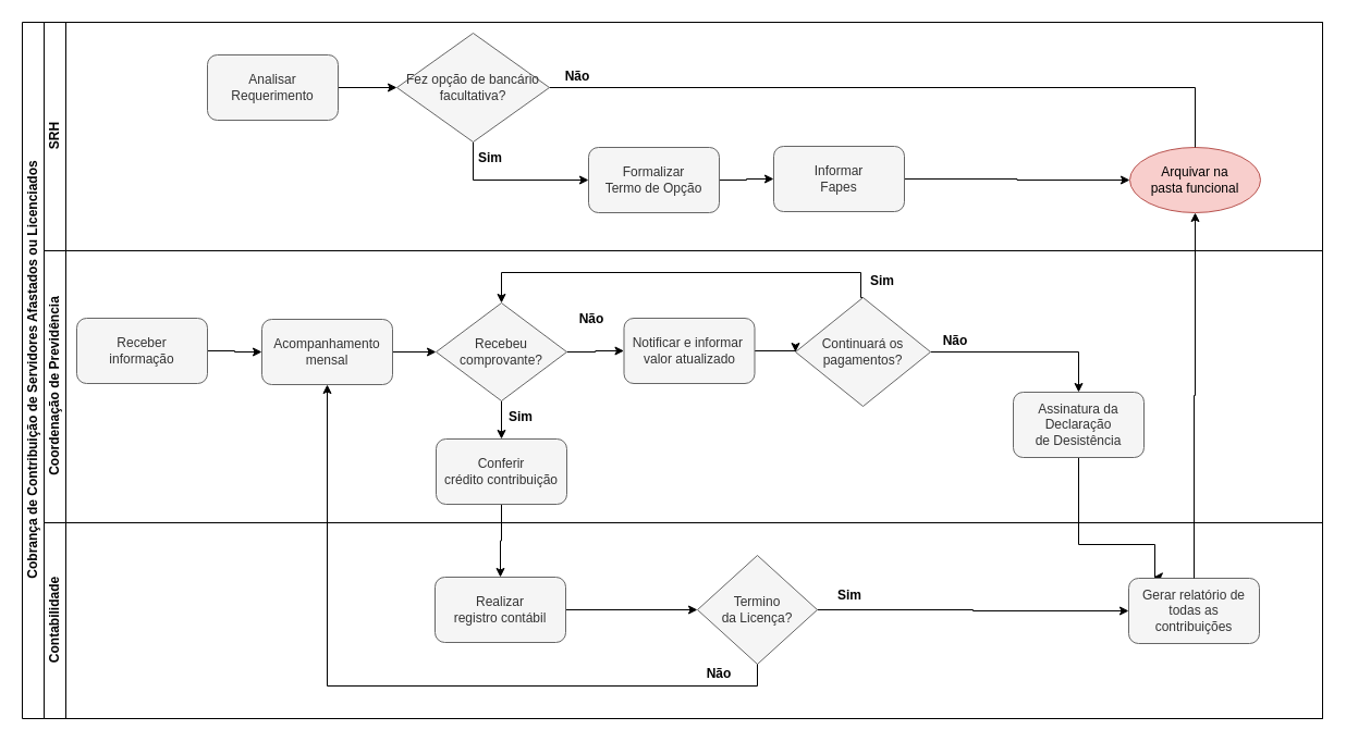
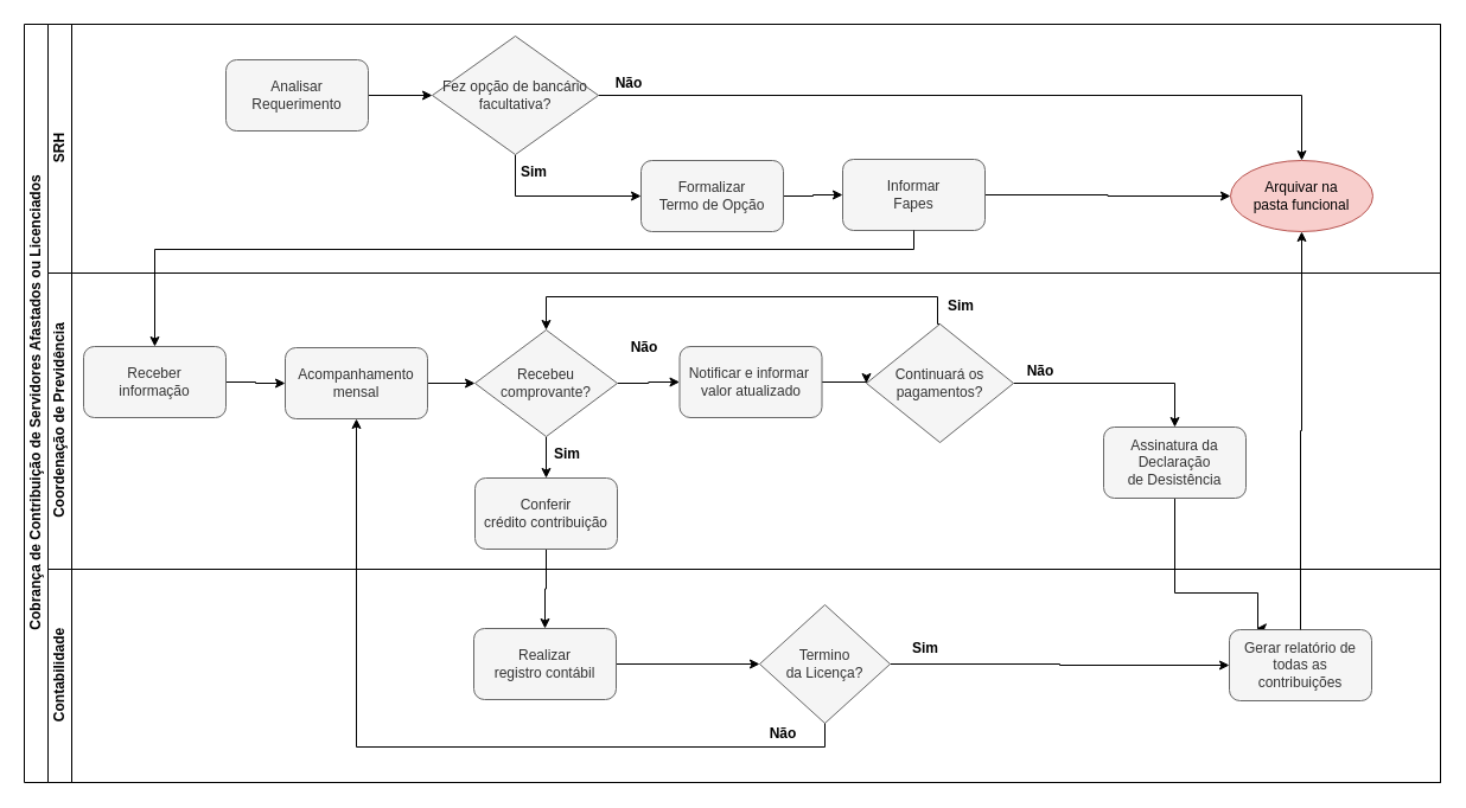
  <mxCell id="0" />
  <mxCell id="1" parent="0" />
  <mxCell id="2" value="Cobrança de Contribuição de Servidores Afastados ou Licenciados" style="swimlane;childLayout=stackLayout;resizeParent=1;resizeParentMax=0;horizontal=0;startSize=20;horizontalStack=0;html=1;" parent="1" vertex="1"><mxGeometry y="20" width="1194" height="640" as="geometry" x="20" /></mxCell>
  <mxCell id="3" value="SRH" style="swimlane;startSize=20;horizontal=0;html=1;" parent="2" vertex="1"><mxGeometry x="20" width="1174" height="210" as="geometry" /></mxCell>
  <mxCell id="4" value="" style="edgeStyle=orthogonalEdgeStyle;rounded=0;orthogonalLoop=1;jettySize=auto;html=1;exitX=1;exitY=0.5;exitDx=0;exitDy=0;entryX=0;entryY=0.5;entryDx=0;entryDy=0;" parent="3" source="14" target="15" edge="1"><mxGeometry relative="1" as="geometry"><mxPoint x="614" y="145.0" as="sourcePoint" /><mxPoint x="674" y="145.0" as="targetPoint" /></mxGeometry></mxCell>
  <mxCell id="5" style="edgeStyle=orthogonalEdgeStyle;rounded=0;orthogonalLoop=1;jettySize=auto;html=1;exitX=1;exitY=0.5;exitDx=0;exitDy=0;" parent="3" source="15" target="6" edge="1"><mxGeometry relative="1" as="geometry"><mxPoint x="794" y="145.0" as="sourcePoint" /></mxGeometry></mxCell>
  <mxCell id="6" value="Arquivar na &lt;br&gt;pasta funcional" style="ellipse;whiteSpace=wrap;html=1;fillColor=#f8cecc;strokeColor=#b85450;" parent="3" vertex="1"><mxGeometry x="997" y="115" width="120" height="60" as="geometry" /></mxCell>
  <mxCell id="7" style="edgeStyle=orthogonalEdgeStyle;rounded=0;orthogonalLoop=1;jettySize=auto;html=1;entryX=0;entryY=0.5;entryDx=0;entryDy=0;exitX=0.5;exitY=1;exitDx=0;exitDy=0;" parent="3" source="9" target="14" edge="1"><mxGeometry relative="1" as="geometry"><Array as="points"><mxPoint x="394" y="145" /></Array><mxPoint x="494" y="145.0" as="targetPoint" /></mxGeometry></mxCell>
- <mxCell id="8" style="edgeStyle=orthogonalEdgeStyle;rounded=0;orthogonalLoop=1;jettySize=auto;html=1;entryX=0.5;entryY=0;entryDx=0;entryDy=0;endArrow=none;" parent="3" source="9" target="6" edge="1"><mxGeometry relative="1" as="geometry" /></mxCell>
+ <mxCell id="8" style="edgeStyle=orthogonalEdgeStyle;rounded=0;orthogonalLoop=1;jettySize=auto;html=1;entryX=0.5;entryY=0;entryDx=0;entryDy=0;" parent="3" source="9" target="6" edge="1"><mxGeometry relative="1" as="geometry" /></mxCell>
  <mxCell id="9" value="Fez opção de bancário &lt;br&gt;facultativa?" style="rhombus;whiteSpace=wrap;html=1;fillColor=#f5f5f5;fontColor=#333333;strokeColor=#666666;" parent="3" vertex="1"><mxGeometry x="324" y="10" width="140" height="100" as="geometry" /></mxCell>
  <mxCell id="10" value="Sim" style="text;html=1;strokeColor=none;fillColor=none;align=center;verticalAlign=middle;whiteSpace=wrap;rounded=0;fontStyle=1" parent="3" vertex="1"><mxGeometry x="380" y="110" width="60" height="30" as="geometry" /></mxCell>
  <mxCell id="11" value="Não" style="text;html=1;strokeColor=none;fillColor=none;align=center;verticalAlign=middle;whiteSpace=wrap;rounded=0;fontStyle=1" parent="3" vertex="1"><mxGeometry x="460" y="35" width="60" height="30" as="geometry" /></mxCell>
  <mxCell id="12" style="edgeStyle=orthogonalEdgeStyle;rounded=0;orthogonalLoop=1;jettySize=auto;html=1;exitX=1;exitY=0.5;exitDx=0;exitDy=0;" parent="3" source="13" target="9" edge="1"><mxGeometry relative="1" as="geometry"><mxPoint x="270.0" y="60.0" as="sourcePoint" /></mxGeometry></mxCell>
  <mxCell id="13" value="Analisar Requerimento" style="rounded=1;whiteSpace=wrap;html=1;strokeWidth=1;fillColor=#f5f5f5;fontColor=#333333;strokeColor=#666666;" vertex="1" parent="3"><mxGeometry x="150" y="30" width="120" height="60" as="geometry" /></mxCell>
  <mxCell id="14" value="Formalizar&lt;br style=&quot;border-color: var(--border-color);&quot;&gt;Termo de Opção" style="rounded=1;whiteSpace=wrap;html=1;strokeWidth=1;fillColor=#f5f5f5;fontColor=#333333;strokeColor=#666666;" vertex="1" parent="3"><mxGeometry x="500" y="115" width="120" height="60" as="geometry" /></mxCell>
  <mxCell id="15" value="Informar&lt;br style=&quot;border-color: var(--border-color);&quot;&gt;Fapes" style="rounded=1;whiteSpace=wrap;html=1;strokeWidth=1;fillColor=#f5f5f5;fontColor=#333333;strokeColor=#666666;" vertex="1" parent="3"><mxGeometry x="670" y="114" width="120" height="60" as="geometry" /></mxCell>
  <mxCell id="16" style="edgeStyle=orthogonalEdgeStyle;rounded=0;orthogonalLoop=1;jettySize=auto;html=1;entryX=0.5;entryY=0;entryDx=0;entryDy=0;exitX=0.5;exitY=1;exitDx=0;exitDy=0;" parent="2" source="36" target="44" edge="1"><mxGeometry relative="1" as="geometry"><mxPoint x="440.0" y="450" as="sourcePoint" /><mxPoint x="440.0" y="510" as="targetPoint" /></mxGeometry></mxCell>
  <mxCell id="17" style="rounded=0;orthogonalLoop=1;jettySize=auto;html=1;exitX=0.5;exitY=1;exitDx=0;exitDy=0;edgeStyle=orthogonalEdgeStyle;entryX=0.191;entryY=-0.018;entryDx=0;entryDy=0;entryPerimeter=0;" parent="2" source="35" target="43" edge="1"><mxGeometry relative="1" as="geometry"><Array as="points"><mxPoint x="970" y="480" /><mxPoint x="1040" y="480" /><mxPoint x="1040" y="510" /></Array><mxPoint x="975.5" y="397.5" as="sourcePoint" /><mxPoint x="1022.523" y="518.855" as="targetPoint" /></mxGeometry></mxCell>
  <mxCell id="18" value="Coordenação de Previdência" style="swimlane;startSize=20;horizontal=0;html=1;" parent="2" vertex="1"><mxGeometry x="20" y="210" width="1174" height="250" as="geometry"><mxRectangle x="20" y="240" width="460" height="30" as="alternateBounds" /></mxGeometry></mxCell>
  <mxCell id="19" style="edgeStyle=orthogonalEdgeStyle;rounded=0;orthogonalLoop=1;jettySize=auto;html=1;exitX=1;exitY=0.5;exitDx=0;exitDy=0;" parent="18" source="33" target="22" edge="1"><mxGeometry relative="1" as="geometry"><mxPoint x="320.0" y="93" as="sourcePoint" /></mxGeometry></mxCell>
  <mxCell id="20" style="edgeStyle=orthogonalEdgeStyle;rounded=0;orthogonalLoop=1;jettySize=auto;html=1;entryX=0.5;entryY=0;entryDx=0;entryDy=0;" parent="18" source="22" target="36" edge="1"><mxGeometry relative="1" as="geometry"><mxPoint x="420.0" y="180" as="targetPoint" /></mxGeometry></mxCell>
  <mxCell id="21" style="edgeStyle=orthogonalEdgeStyle;rounded=0;orthogonalLoop=1;jettySize=auto;html=1;entryX=0;entryY=0.5;entryDx=0;entryDy=0;" parent="18" source="22" target="34" edge="1"><mxGeometry relative="1" as="geometry"><mxPoint x="532.5" y="92.471" as="targetPoint" /></mxGeometry></mxCell>
  <mxCell id="22" value="Recebeu comprovante?" style="rhombus;whiteSpace=wrap;html=1;fillColor=#f5f5f5;fontColor=#333333;strokeColor=#666666;" parent="18" vertex="1"><mxGeometry x="360" y="48" width="120" height="90" as="geometry" /></mxCell>
  <mxCell id="23" value="Sim" style="text;html=1;strokeColor=none;fillColor=none;align=center;verticalAlign=middle;whiteSpace=wrap;rounded=0;fontStyle=1" parent="18" vertex="1"><mxGeometry x="407.5" y="138" width="60" height="30" as="geometry" /></mxCell>
  <mxCell id="24" value="Não" style="text;html=1;strokeColor=none;fillColor=none;align=center;verticalAlign=middle;whiteSpace=wrap;rounded=0;fontStyle=1" parent="18" vertex="1"><mxGeometry x="472.5" y="48" width="60" height="30" as="geometry" /></mxCell>
  <mxCell id="25" style="edgeStyle=orthogonalEdgeStyle;rounded=0;orthogonalLoop=1;jettySize=auto;html=1;exitX=1;exitY=0.5;exitDx=0;exitDy=0;entryX=0;entryY=0.5;entryDx=0;entryDy=0;" parent="18" source="32" target="33" edge="1"><mxGeometry relative="1" as="geometry"><mxPoint x="150.0" y="93" as="sourcePoint" /><mxPoint x="200.0" y="93.059" as="targetPoint" /></mxGeometry></mxCell>
  <mxCell id="26" style="edgeStyle=orthogonalEdgeStyle;rounded=0;orthogonalLoop=1;jettySize=auto;html=1;entryX=0.5;entryY=0;entryDx=0;entryDy=0;" parent="18" source="28" target="35" edge="1"><mxGeometry relative="1" as="geometry"><mxPoint x="955.5" y="117.5" as="targetPoint" /></mxGeometry></mxCell>
  <mxCell id="27" style="edgeStyle=orthogonalEdgeStyle;rounded=0;orthogonalLoop=1;jettySize=auto;html=1;entryX=0.5;entryY=0;entryDx=0;entryDy=0;exitX=0.5;exitY=0;exitDx=0;exitDy=0;" parent="18" source="28" target="22" edge="1"><mxGeometry relative="1" as="geometry"><Array as="points"><mxPoint x="750" y="43" /><mxPoint x="750" y="20" /><mxPoint x="420" y="20" /></Array></mxGeometry></mxCell>
  <mxCell id="28" value="Continuará os&lt;br&gt;pagamentos?" style="rhombus;whiteSpace=wrap;html=1;fillColor=#f5f5f5;strokeColor=#666666;fontColor=#333333;" parent="18" vertex="1"><mxGeometry x="690" y="43" width="124" height="100" as="geometry" /></mxCell>
  <mxCell id="29" style="edgeStyle=orthogonalEdgeStyle;rounded=0;orthogonalLoop=1;jettySize=auto;html=1;entryX=0;entryY=0.5;entryDx=0;entryDy=0;exitX=1;exitY=0.5;exitDx=0;exitDy=0;" parent="18" source="34" target="28" edge="1"><mxGeometry relative="1" as="geometry"><mxPoint x="650" y="93" as="sourcePoint" /></mxGeometry></mxCell>
  <mxCell id="30" value="Não" style="text;html=1;strokeColor=none;fillColor=none;align=center;verticalAlign=middle;whiteSpace=wrap;rounded=0;fontStyle=1" parent="18" vertex="1"><mxGeometry x="807" y="68" width="60" height="30" as="geometry" /></mxCell>
  <mxCell id="31" value="Sim" style="text;html=1;strokeColor=none;fillColor=none;align=center;verticalAlign=middle;whiteSpace=wrap;rounded=0;fontStyle=1" parent="18" vertex="1"><mxGeometry x="740" y="13" width="60" height="30" as="geometry" /></mxCell>
  <mxCell id="32" value="Receber&lt;br style=&quot;border-color: var(--border-color);&quot;&gt;informação" style="rounded=1;whiteSpace=wrap;html=1;strokeWidth=1;fillColor=#f5f5f5;fontColor=#333333;strokeColor=#666666;" vertex="1" parent="18"><mxGeometry x="30" y="62" width="120" height="60" as="geometry" /></mxCell>
  <mxCell id="33" value="Acompanhamento&lt;br style=&quot;border-color: var(--border-color);&quot;&gt;mensal" style="rounded=1;whiteSpace=wrap;html=1;strokeWidth=1;fillColor=#f5f5f5;fontColor=#333333;strokeColor=#666666;" vertex="1" parent="18"><mxGeometry x="200" y="63" width="120" height="60" as="geometry" /></mxCell>
  <mxCell id="34" value="Notificar e informar&amp;nbsp;&lt;br style=&quot;border-color: var(--border-color);&quot;&gt;valor atualizado" style="rounded=1;whiteSpace=wrap;html=1;strokeWidth=1;fillColor=#f5f5f5;fontColor=#333333;strokeColor=#666666;" vertex="1" parent="18"><mxGeometry x="532.5" y="62" width="120" height="60" as="geometry" /></mxCell>
  <mxCell id="35" value="Assinatura da&lt;br style=&quot;border-color: var(--border-color);&quot;&gt;Declaração&lt;br style=&quot;border-color: var(--border-color);&quot;&gt;de Desistência" style="rounded=1;whiteSpace=wrap;html=1;strokeWidth=1;fillColor=#f5f5f5;fontColor=#333333;strokeColor=#666666;" vertex="1" parent="18"><mxGeometry x="890" y="130" width="120" height="60" as="geometry" /></mxCell>
  <mxCell id="36" value="Conferir&lt;br style=&quot;border-color: var(--border-color);&quot;&gt;crédito contribuição" style="rounded=1;whiteSpace=wrap;html=1;strokeWidth=1;fillColor=#f5f5f5;fontColor=#333333;strokeColor=#666666;" vertex="1" parent="18"><mxGeometry x="360" y="173" width="120" height="60" as="geometry" /></mxCell>
  <mxCell id="37" value="Contabilidade" style="swimlane;startSize=20;horizontal=0;html=1;" parent="2" vertex="1"><mxGeometry x="20" y="460" width="1174" height="180" as="geometry" /></mxCell>
  <mxCell id="38" style="edgeStyle=orthogonalEdgeStyle;rounded=0;orthogonalLoop=1;jettySize=auto;html=1;entryX=0;entryY=0.5;entryDx=0;entryDy=0;exitX=1;exitY=0.5;exitDx=0;exitDy=0;" parent="37" source="44" target="41" edge="1"><mxGeometry relative="1" as="geometry"><mxPoint x="480.0" y="80" as="sourcePoint" /></mxGeometry></mxCell>
  <mxCell id="39" value="Sim" style="text;html=1;strokeColor=none;fillColor=none;align=center;verticalAlign=middle;whiteSpace=wrap;rounded=0;fontStyle=1" parent="37" vertex="1"><mxGeometry x="710" y="52" width="60" height="30" as="geometry" /></mxCell>
  <mxCell id="40" style="edgeStyle=orthogonalEdgeStyle;rounded=0;orthogonalLoop=1;jettySize=auto;html=1;entryX=0;entryY=0.5;entryDx=0;entryDy=0;" parent="37" source="41" target="43" edge="1"><mxGeometry relative="1" as="geometry"><mxPoint x="980" y="80" as="targetPoint" /></mxGeometry></mxCell>
  <mxCell id="41" value="Termino &lt;br&gt;da Licença?" style="rhombus;whiteSpace=wrap;html=1;fillColor=#f5f5f5;fontColor=#333333;strokeColor=#666666;" parent="37" vertex="1"><mxGeometry x="600" y="30" width="110" height="100" as="geometry" /></mxCell>
  <mxCell id="42" value="Não" style="text;html=1;strokeColor=none;fillColor=none;align=center;verticalAlign=middle;whiteSpace=wrap;rounded=0;fontStyle=1" parent="37" vertex="1"><mxGeometry x="590" y="124" width="60" height="30" as="geometry" /></mxCell>
  <mxCell id="43" value="Gerar relatório de&lt;br style=&quot;border-color: var(--border-color);&quot;&gt;todas as contribuições" style="rounded=1;whiteSpace=wrap;html=1;strokeWidth=1;fillColor=#f5f5f5;fontColor=#333333;strokeColor=#666666;" vertex="1" parent="37"><mxGeometry x="996" y="51" width="120" height="60" as="geometry" /></mxCell>
  <mxCell id="44" value="Realizar&lt;br style=&quot;border-color: var(--border-color);&quot;&gt;registro contábil" style="rounded=1;whiteSpace=wrap;html=1;strokeWidth=1;fillColor=#f5f5f5;fontColor=#333333;strokeColor=#666666;" vertex="1" parent="37"><mxGeometry x="359" y="50" width="120" height="60" as="geometry" /></mxCell>
  <mxCell id="45" value="" style="edgeStyle=orthogonalEdgeStyle;rounded=0;orthogonalLoop=1;jettySize=auto;html=1;exitX=0.5;exitY=0;exitDx=0;exitDy=0;" parent="2" source="43" target="6" edge="1"><mxGeometry relative="1" as="geometry"><mxPoint x="1077.5" y="510" as="sourcePoint" /></mxGeometry></mxCell>
+ <mxCell id="46" style="edgeStyle=orthogonalEdgeStyle;rounded=0;orthogonalLoop=1;jettySize=auto;html=1;entryX=0.5;entryY=0;entryDx=0;entryDy=0;exitX=0.5;exitY=1;exitDx=0;exitDy=0;" parent="2" source="15" target="32" edge="1"><mxGeometry relative="1" as="geometry"><Array as="points"><mxPoint x="750" y="190" /><mxPoint x="110" y="190" /></Array><mxPoint x="754" y="175" as="sourcePoint" /><mxPoint x="110.0" y="273" as="targetPoint" /></mxGeometry></mxCell>
  <mxCell id="47" style="edgeStyle=orthogonalEdgeStyle;rounded=0;orthogonalLoop=1;jettySize=auto;html=1;entryX=0.5;entryY=1;entryDx=0;entryDy=0;" parent="2" source="41" target="33" edge="1"><mxGeometry relative="1" as="geometry"><Array as="points"><mxPoint x="675" y="610" /><mxPoint x="280" y="610" /></Array><mxPoint x="280" y="360" as="targetPoint" /></mxGeometry></mxCell>
